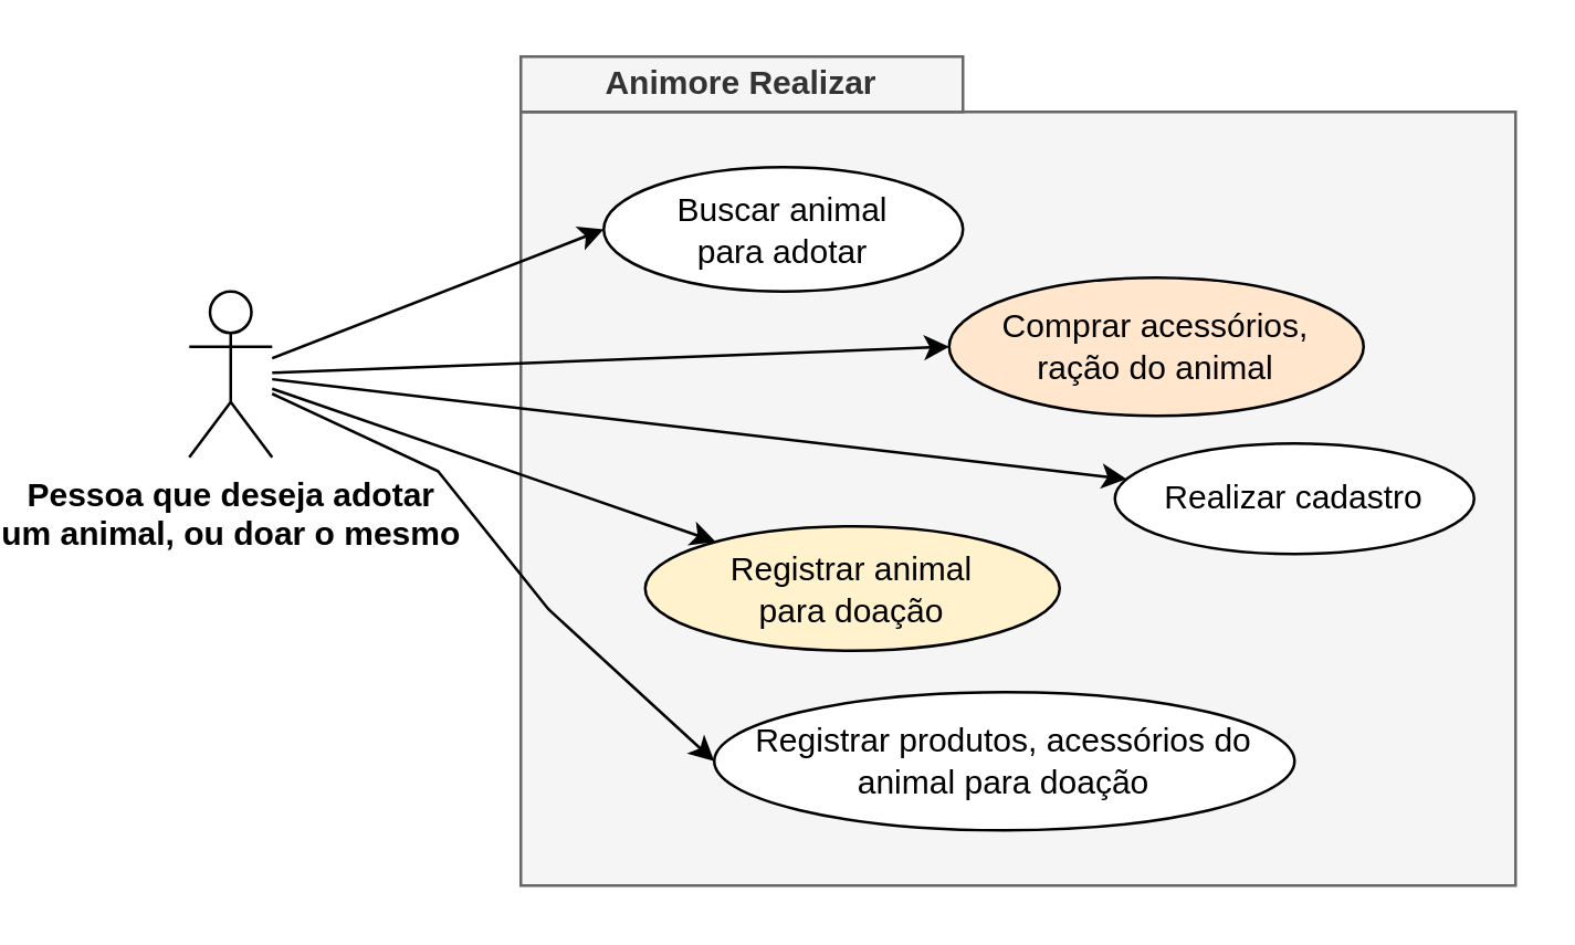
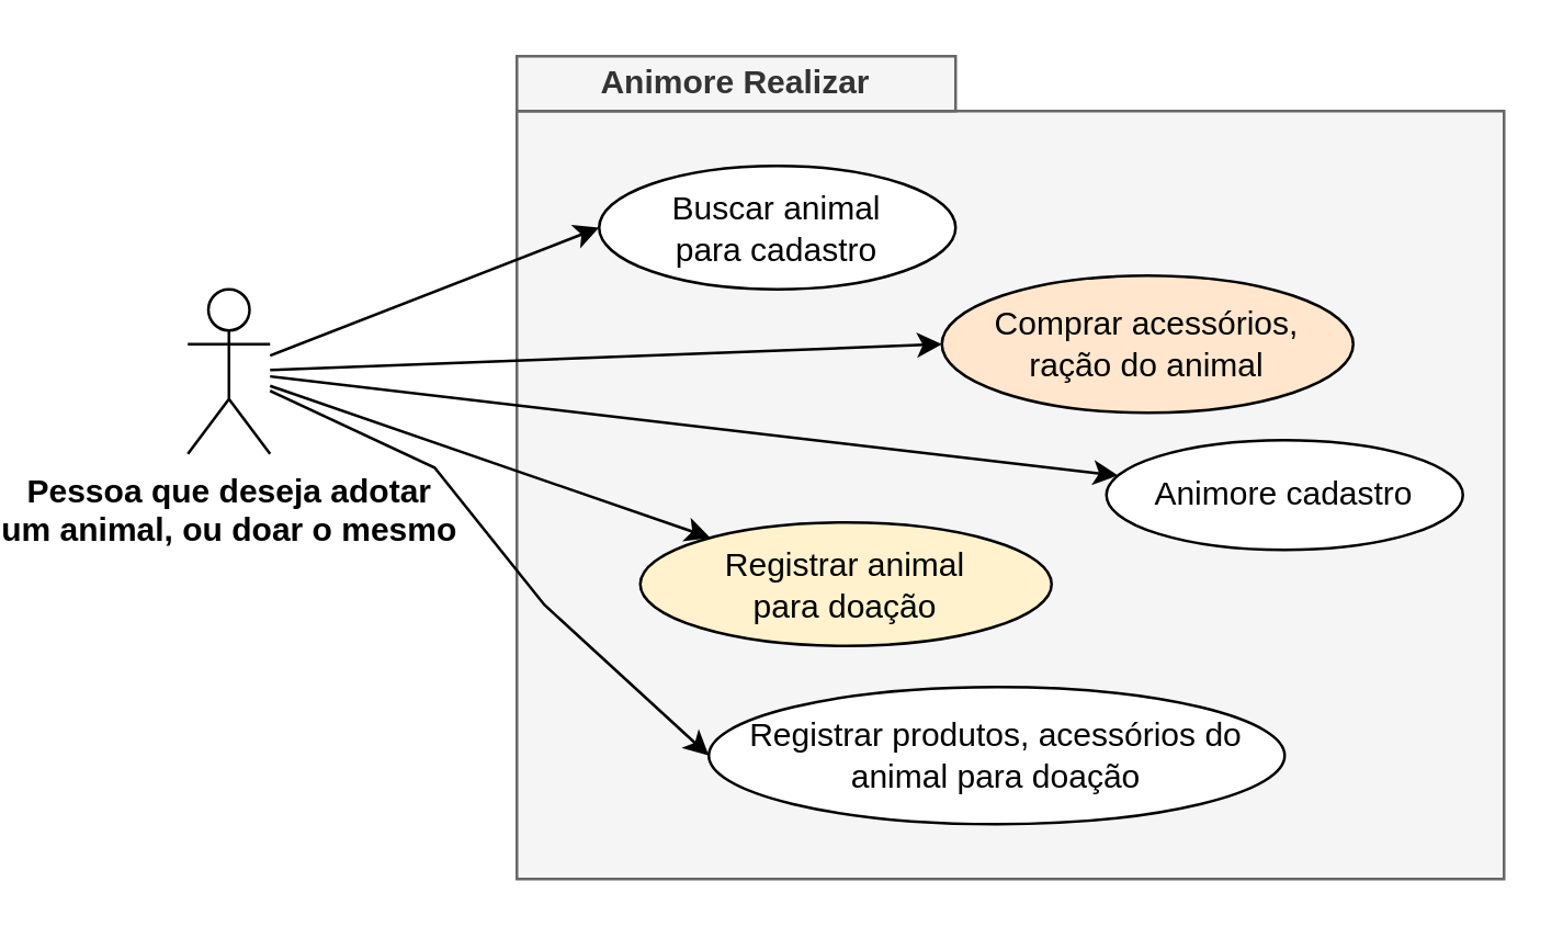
  <mxCell id="0" />
  <mxCell id="1" parent="0" />
  <mxCell id="2" value="&lt;b&gt;Pessoa que deseja adotar&lt;br&gt;um animal, ou doar o mesmo&lt;br&gt;&lt;/b&gt;" style="shape=umlActor;verticalLabelPosition=bottom;verticalAlign=top;html=1;outlineConnect=0;" parent="1" vertex="1"><mxGeometry x="20" y="105" width="30" height="60" as="geometry" /></mxCell>
  <mxCell id="3" value="" style="rounded=0;whiteSpace=wrap;html=1;fillColor=#f5f5f5;strokeColor=#666666;fontColor=#333333;" parent="1" vertex="1"><mxGeometry x="140" y="40" width="360" height="280" as="geometry" /></mxCell>
  <mxCell id="4" value="&lt;b&gt;Animore Realizar&lt;/b&gt;" style="rounded=0;whiteSpace=wrap;html=1;fillColor=#f5f5f5;strokeColor=#666666;fontColor=#333333;" parent="1" vertex="1"><mxGeometry x="140" y="20" width="160" height="20" as="geometry" /></mxCell>
- <mxCell id="5" value="Realizar cadastro" style="ellipse;whiteSpace=wrap;html=1;" parent="1" vertex="1"><mxGeometry x="355" y="160" width="130" height="40" as="geometry" /></mxCell>
+ <mxCell id="5" value="Animore cadastro" style="ellipse;whiteSpace=wrap;html=1;" parent="1" vertex="1"><mxGeometry x="355" y="160" width="130" height="40" as="geometry" /></mxCell>
  <mxCell id="6" value="Registrar animal&lt;br&gt;para doação" style="ellipse;whiteSpace=wrap;html=1;fillColor=#fff2cc;" parent="1" vertex="1"><mxGeometry x="185" y="190" width="150" height="45" as="geometry" /></mxCell>
- <mxCell id="7" value="Buscar animal&lt;br&gt;para adotar" style="ellipse;whiteSpace=wrap;html=1;" parent="1" vertex="1"><mxGeometry x="170" y="60" width="130" height="45" as="geometry" /></mxCell>
+ <mxCell id="7" value="Buscar animal&lt;br&gt;para cadastro" style="ellipse;whiteSpace=wrap;html=1;" parent="1" vertex="1"><mxGeometry x="170" y="60" width="130" height="45" as="geometry" /></mxCell>
  <mxCell id="8" value="Comprar acessórios,&lt;br&gt;ração do animal" style="ellipse;whiteSpace=wrap;html=1;fillColor=#ffe6cc;" parent="1" vertex="1"><mxGeometry x="295" y="100" width="150" height="50" as="geometry" /></mxCell>
  <mxCell id="9" value="Registrar produtos, acessórios do animal para doação" style="ellipse;whiteSpace=wrap;html=1;" parent="1" vertex="1"><mxGeometry x="210" y="250" width="210" height="50" as="geometry" /></mxCell>
  <mxCell id="10" value="" style="endArrow=classic;html=1;rounded=0;entryX=0;entryY=0.5;entryDx=0;entryDy=0;" parent="1" source="2" target="7" edge="1"><mxGeometry width="50" height="50" relative="1" as="geometry"><mxPoint x="50" y="80" as="sourcePoint" /><mxPoint x="180" y="-20" as="targetPoint" /></mxGeometry></mxCell>
  <mxCell id="11" value="" style="endArrow=classic;html=1;rounded=0;entryX=0;entryY=0.5;entryDx=0;entryDy=0;" parent="1" source="2" target="8" edge="1"><mxGeometry width="50" height="50" relative="1" as="geometry"><mxPoint x="330" y="20" as="sourcePoint" /><mxPoint x="380" as="targetPoint" y="-30" /></mxGeometry></mxCell>
  <mxCell id="12" value="" style="endArrow=classic;html=1;rounded=0;" parent="1" source="2" target="5" edge="1"><mxGeometry width="50" height="50" relative="1" as="geometry"><mxPoint x="320" y="-10" as="sourcePoint" /><mxPoint x="370" y="-60" as="targetPoint" /><Array as="points" /></mxGeometry></mxCell>
  <mxCell id="13" value="" style="endArrow=classic;html=1;rounded=0;" parent="1" source="2" target="6" edge="1"><mxGeometry width="50" height="50" relative="1" as="geometry"><mxPoint x="329" y="10" as="sourcePoint" /><mxPoint x="379" y="-40" as="targetPoint" /></mxGeometry></mxCell>
  <mxCell id="14" value="" style="endArrow=classic;html=1;rounded=0;entryX=0;entryY=0.5;entryDx=0;entryDy=0;" parent="1" source="2" target="9" edge="1"><mxGeometry width="50" height="50" relative="1" as="geometry"><mxPoint x="40" y="290" as="sourcePoint" /><mxPoint x="90" y="240" as="targetPoint" /><Array as="points"><mxPoint x="110" y="170" /><mxPoint x="150" y="220" /></Array></mxGeometry></mxCell>
